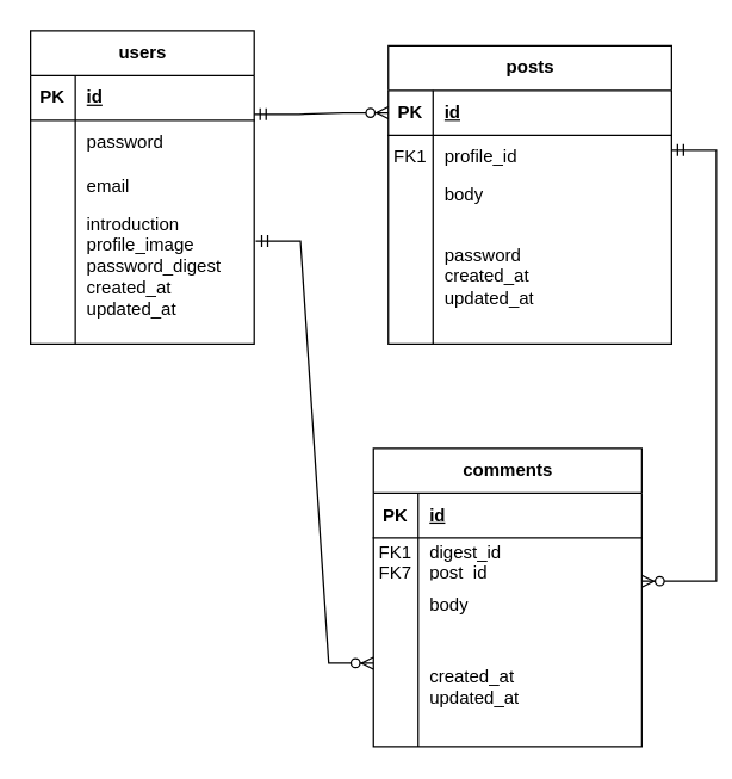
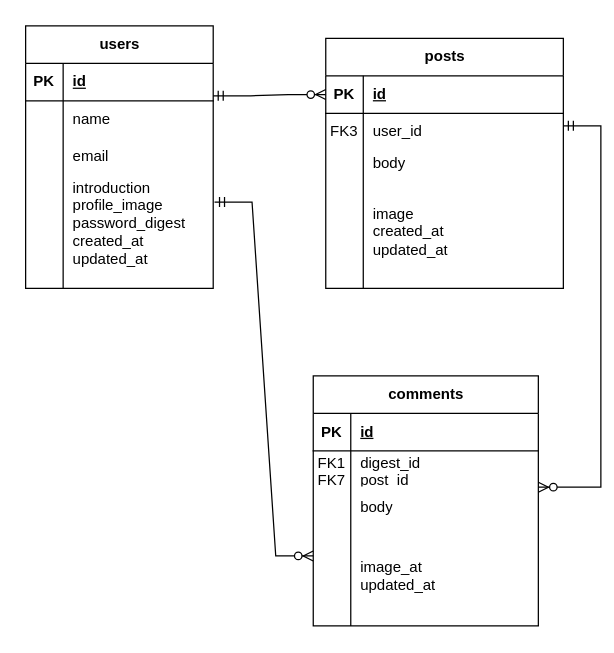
  <mxCell id="0" />
  <mxCell id="1" parent="0" />
  <mxCell id="2" value="users" style="shape=table;startSize=30;container=1;collapsible=1;childLayout=tableLayout;fixedRows=1;rowLines=0;fontStyle=1;align=center;resizeLast=1;html=1;" vertex="1" parent="1"><mxGeometry x="20" y="20" width="150" height="210" as="geometry" /></mxCell>
  <mxCell id="3" value="" style="shape=tableRow;horizontal=0;startSize=0;swimlaneHead=0;swimlaneBody=0;fillColor=none;collapsible=0;dropTarget=0;points=[[0,0.5],[1,0.5]];portConstraint=eastwest;top=0;left=0;right=0;bottom=1;" vertex="1" parent="2"><mxGeometry y="30" width="150" height="30" as="geometry" /></mxCell>
  <mxCell id="4" value="PK" style="shape=partialRectangle;connectable=0;fillColor=none;top=0;left=0;bottom=0;right=0;fontStyle=1;overflow=hidden;whiteSpace=wrap;html=1;" vertex="1" parent="3"><mxGeometry width="30" height="30" as="geometry"><mxRectangle width="30" height="30" as="alternateBounds" /></mxGeometry></mxCell>
  <mxCell id="5" value="id" style="shape=partialRectangle;connectable=0;fillColor=none;top=0;left=0;bottom=0;right=0;align=left;spacingLeft=6;fontStyle=5;overflow=hidden;whiteSpace=wrap;html=1;" vertex="1" parent="3"><mxGeometry x="30" width="120" height="30" as="geometry"><mxRectangle width="120" height="30" as="alternateBounds" /></mxGeometry></mxCell>
  <mxCell id="6" value="" style="shape=tableRow;horizontal=0;startSize=0;swimlaneHead=0;swimlaneBody=0;fillColor=none;collapsible=0;dropTarget=0;points=[[0,0.5],[1,0.5]];portConstraint=eastwest;top=0;left=0;right=0;bottom=0;" vertex="1" parent="2"><mxGeometry y="60" width="150" height="30" as="geometry" /></mxCell>
  <mxCell id="7" value="" style="shape=partialRectangle;connectable=0;fillColor=none;top=0;left=0;bottom=0;right=0;editable=1;overflow=hidden;whiteSpace=wrap;html=1;" vertex="1" parent="6"><mxGeometry width="30" height="30" as="geometry"><mxRectangle width="30" height="30" as="alternateBounds" /></mxGeometry></mxCell>
- <mxCell id="8" value="password" style="shape=partialRectangle;connectable=0;fillColor=none;top=0;left=0;bottom=0;right=0;align=left;spacingLeft=6;overflow=hidden;whiteSpace=wrap;html=1;" vertex="1" parent="6"><mxGeometry x="30" width="120" height="30" as="geometry"><mxRectangle width="120" height="30" as="alternateBounds" /></mxGeometry></mxCell>
+ <mxCell id="8" value="name" style="shape=partialRectangle;connectable=0;fillColor=none;top=0;left=0;bottom=0;right=0;align=left;spacingLeft=6;overflow=hidden;whiteSpace=wrap;html=1;" vertex="1" parent="6"><mxGeometry x="30" width="120" height="30" as="geometry"><mxRectangle width="120" height="30" as="alternateBounds" /></mxGeometry></mxCell>
  <mxCell id="9" value="" style="shape=tableRow;horizontal=0;startSize=0;swimlaneHead=0;swimlaneBody=0;fillColor=none;collapsible=0;dropTarget=0;points=[[0,0.5],[1,0.5]];portConstraint=eastwest;top=0;left=0;right=0;bottom=0;" vertex="1" parent="2"><mxGeometry y="90" width="150" height="30" as="geometry" /></mxCell>
  <mxCell id="10" value="" style="shape=partialRectangle;connectable=0;fillColor=none;top=0;left=0;bottom=0;right=0;editable=1;overflow=hidden;whiteSpace=wrap;html=1;" vertex="1" parent="9"><mxGeometry width="30" height="30" as="geometry"><mxRectangle width="30" height="30" as="alternateBounds" /></mxGeometry></mxCell>
  <mxCell id="11" value="email" style="shape=partialRectangle;connectable=0;fillColor=none;top=0;left=0;bottom=0;right=0;align=left;spacingLeft=6;overflow=hidden;whiteSpace=wrap;html=1;" vertex="1" parent="9"><mxGeometry x="30" width="120" height="30" as="geometry"><mxRectangle width="120" height="30" as="alternateBounds" /></mxGeometry></mxCell>
  <mxCell id="12" value="" style="shape=tableRow;horizontal=0;startSize=0;swimlaneHead=0;swimlaneBody=0;fillColor=none;collapsible=0;dropTarget=0;points=[[0,0.5],[1,0.5]];portConstraint=eastwest;top=0;left=0;right=0;bottom=0;" vertex="1" parent="2"><mxGeometry y="120" width="150" height="90" as="geometry" /></mxCell>
  <mxCell id="13" value="" style="shape=partialRectangle;connectable=0;fillColor=none;top=0;left=0;bottom=0;right=0;editable=1;overflow=hidden;whiteSpace=wrap;html=1;" vertex="1" parent="12"><mxGeometry width="30" height="90" as="geometry"><mxRectangle width="30" height="90" as="alternateBounds" /></mxGeometry></mxCell>
  <mxCell id="14" value="introduction&lt;div&gt;profile_image&lt;/div&gt;&lt;div&gt;password_digest&lt;/div&gt;&lt;div&gt;created_at&lt;/div&gt;&lt;div&gt;updated_at&lt;/div&gt;&lt;div&gt;&lt;br&gt;&lt;/div&gt;" style="shape=partialRectangle;connectable=0;fillColor=none;top=0;left=0;bottom=0;right=0;align=left;spacingLeft=6;overflow=hidden;whiteSpace=wrap;html=1;" vertex="1" parent="12"><mxGeometry x="30" width="120" height="90" as="geometry"><mxRectangle width="120" height="90" as="alternateBounds" /></mxGeometry></mxCell>
  <mxCell id="15" value="posts" style="shape=table;startSize=30;container=1;collapsible=1;childLayout=tableLayout;fixedRows=1;rowLines=0;fontStyle=1;align=center;resizeLast=1;html=1;" vertex="1" parent="1"><mxGeometry y="30" width="190" height="200" as="geometry" x="260" /></mxCell>
  <mxCell id="16" value="" style="shape=tableRow;horizontal=0;startSize=0;swimlaneHead=0;swimlaneBody=0;fillColor=none;collapsible=0;dropTarget=0;points=[[0,0.5],[1,0.5]];portConstraint=eastwest;top=0;left=0;right=0;bottom=1;" vertex="1" parent="15"><mxGeometry y="30" width="190" height="30" as="geometry" /></mxCell>
  <mxCell id="17" value="PK" style="shape=partialRectangle;connectable=0;fillColor=none;top=0;left=0;bottom=0;right=0;fontStyle=1;overflow=hidden;whiteSpace=wrap;html=1;" vertex="1" parent="16"><mxGeometry width="30" height="30" as="geometry"><mxRectangle width="30" height="30" as="alternateBounds" /></mxGeometry></mxCell>
  <mxCell id="18" value="id" style="shape=partialRectangle;connectable=0;fillColor=none;top=0;left=0;bottom=0;right=0;align=left;spacingLeft=6;fontStyle=5;overflow=hidden;whiteSpace=wrap;html=1;" vertex="1" parent="16"><mxGeometry x="30" width="160" height="30" as="geometry"><mxRectangle width="160" height="30" as="alternateBounds" /></mxGeometry></mxCell>
  <mxCell id="19" value="" style="shape=tableRow;horizontal=0;startSize=0;swimlaneHead=0;swimlaneBody=0;fillColor=none;collapsible=0;dropTarget=0;points=[[0,0.5],[1,0.5]];portConstraint=eastwest;top=0;left=0;right=0;bottom=0;" vertex="1" parent="15"><mxGeometry y="60" width="190" height="30" as="geometry" /></mxCell>
- <mxCell id="20" value="FK1" style="shape=partialRectangle;connectable=0;fillColor=none;top=0;left=0;bottom=0;right=0;editable=1;overflow=hidden;whiteSpace=wrap;html=1;" vertex="1" parent="19"><mxGeometry width="30" height="30" as="geometry"><mxRectangle width="30" height="30" as="alternateBounds" /></mxGeometry></mxCell>
- <mxCell id="21" value="profile_id" style="shape=partialRectangle;connectable=0;fillColor=none;top=0;left=0;bottom=0;right=0;align=left;spacingLeft=6;overflow=hidden;whiteSpace=wrap;html=1;" vertex="1" parent="19"><mxGeometry x="30" width="160" height="30" as="geometry"><mxRectangle width="160" height="30" as="alternateBounds" /></mxGeometry></mxCell>
+ <mxCell id="20" value="FK3" style="shape=partialRectangle;connectable=0;fillColor=none;top=0;left=0;bottom=0;right=0;editable=1;overflow=hidden;whiteSpace=wrap;html=1;" vertex="1" parent="19"><mxGeometry width="30" height="30" as="geometry"><mxRectangle width="30" height="30" as="alternateBounds" /></mxGeometry></mxCell>
+ <mxCell id="21" value="user_id" style="shape=partialRectangle;connectable=0;fillColor=none;top=0;left=0;bottom=0;right=0;align=left;spacingLeft=6;overflow=hidden;whiteSpace=wrap;html=1;" vertex="1" parent="19"><mxGeometry x="30" width="160" height="30" as="geometry"><mxRectangle width="160" height="30" as="alternateBounds" /></mxGeometry></mxCell>
  <mxCell id="22" value="" style="shape=tableRow;horizontal=0;startSize=0;swimlaneHead=0;swimlaneBody=0;fillColor=none;collapsible=0;dropTarget=0;points=[[0,0.5],[1,0.5]];portConstraint=eastwest;top=0;left=0;right=0;bottom=0;" vertex="1" parent="15"><mxGeometry y="90" width="190" height="20" as="geometry" /></mxCell>
  <mxCell id="23" value="" style="shape=partialRectangle;connectable=0;fillColor=none;top=0;left=0;bottom=0;right=0;editable=1;overflow=hidden;whiteSpace=wrap;html=1;" vertex="1" parent="22"><mxGeometry width="30" height="20" as="geometry"><mxRectangle width="30" height="20" as="alternateBounds" /></mxGeometry></mxCell>
  <mxCell id="24" value="body" style="shape=partialRectangle;connectable=0;fillColor=none;top=0;left=0;bottom=0;right=0;align=left;spacingLeft=6;overflow=hidden;whiteSpace=wrap;html=1;" vertex="1" parent="22"><mxGeometry x="30" width="160" height="20" as="geometry"><mxRectangle width="160" height="20" as="alternateBounds" /></mxGeometry></mxCell>
  <mxCell id="25" value="" style="shape=tableRow;horizontal=0;startSize=0;swimlaneHead=0;swimlaneBody=0;fillColor=none;collapsible=0;dropTarget=0;points=[[0,0.5],[1,0.5]];portConstraint=eastwest;top=0;left=0;right=0;bottom=0;" vertex="1" parent="15"><mxGeometry y="110" width="190" height="90" as="geometry" /></mxCell>
  <mxCell id="26" value="" style="shape=partialRectangle;connectable=0;fillColor=none;top=0;left=0;bottom=0;right=0;editable=1;overflow=hidden;whiteSpace=wrap;html=1;" vertex="1" parent="25"><mxGeometry width="30" height="90" as="geometry"><mxRectangle width="30" height="90" as="alternateBounds" /></mxGeometry></mxCell>
- <mxCell id="27" value="password&lt;div&gt;created_at&lt;/div&gt;&lt;div&gt;updated_at&lt;/div&gt;" style="shape=partialRectangle;connectable=0;fillColor=none;top=0;left=0;bottom=0;right=0;align=left;spacingLeft=6;overflow=hidden;whiteSpace=wrap;html=1;" vertex="1" parent="25"><mxGeometry x="30" width="160" height="90" as="geometry"><mxRectangle width="160" height="90" as="alternateBounds" /></mxGeometry></mxCell>
+ <mxCell id="27" value="image&lt;div&gt;created_at&lt;/div&gt;&lt;div&gt;updated_at&lt;/div&gt;" style="shape=partialRectangle;connectable=0;fillColor=none;top=0;left=0;bottom=0;right=0;align=left;spacingLeft=6;overflow=hidden;whiteSpace=wrap;html=1;" vertex="1" parent="25"><mxGeometry x="30" width="160" height="90" as="geometry"><mxRectangle width="160" height="90" as="alternateBounds" /></mxGeometry></mxCell>
  <mxCell id="28" value="" style="edgeStyle=entityRelationEdgeStyle;fontSize=12;html=1;endArrow=ERzeroToMany;startArrow=ERmandOne;rounded=0;entryX=0;entryY=0.5;entryDx=0;entryDy=0;exitX=1;exitY=0.867;exitDx=0;exitDy=0;exitPerimeter=0;" edge="1" parent="1" source="3" target="16"><mxGeometry width="100" height="100" relative="1" as="geometry"><mxPoint x="180" y="75" as="sourcePoint" /><mxPoint x="260" y="75" as="targetPoint" /><Array as="points"><mxPoint x="220" y="135" /></Array></mxGeometry></mxCell>
  <mxCell id="29" value="" style="edgeStyle=entityRelationEdgeStyle;fontSize=12;html=1;endArrow=ERzeroToMany;startArrow=ERmandOne;rounded=0;entryX=0;entryY=0.3;entryDx=0;entryDy=0;entryPerimeter=0;exitX=1.007;exitY=0.233;exitDx=0;exitDy=0;exitPerimeter=0;" edge="1" parent="1" source="12" target="40"><mxGeometry width="100" height="100" relative="1" as="geometry"><mxPoint x="100" y="240" as="sourcePoint" /><mxPoint x="240" y="440" as="targetPoint" /></mxGeometry></mxCell>
  <mxCell id="30" value="comments" style="shape=table;startSize=30;container=1;collapsible=1;childLayout=tableLayout;fixedRows=1;rowLines=0;fontStyle=1;align=center;resizeLast=1;html=1;" vertex="1" parent="1"><mxGeometry x="250" y="300" width="180" height="200" as="geometry" /></mxCell>
  <mxCell id="31" value="" style="shape=tableRow;horizontal=0;startSize=0;swimlaneHead=0;swimlaneBody=0;fillColor=none;collapsible=0;dropTarget=0;points=[[0,0.5],[1,0.5]];portConstraint=eastwest;top=0;left=0;right=0;bottom=1;" vertex="1" parent="30"><mxGeometry y="30" width="180" height="30" as="geometry" /></mxCell>
  <mxCell id="32" value="PK" style="shape=partialRectangle;connectable=0;fillColor=none;top=0;left=0;bottom=0;right=0;fontStyle=1;overflow=hidden;whiteSpace=wrap;html=1;" vertex="1" parent="31"><mxGeometry width="30" height="30" as="geometry"><mxRectangle width="30" height="30" as="alternateBounds" /></mxGeometry></mxCell>
  <mxCell id="33" value="id" style="shape=partialRectangle;connectable=0;fillColor=none;top=0;left=0;bottom=0;right=0;align=left;spacingLeft=6;fontStyle=5;overflow=hidden;whiteSpace=wrap;html=1;" vertex="1" parent="31"><mxGeometry x="30" width="150" height="30" as="geometry"><mxRectangle width="150" height="30" as="alternateBounds" /></mxGeometry></mxCell>
  <mxCell id="34" value="" style="shape=tableRow;horizontal=0;startSize=0;swimlaneHead=0;swimlaneBody=0;fillColor=none;collapsible=0;dropTarget=0;points=[[0,0.5],[1,0.5]];portConstraint=eastwest;top=0;left=0;right=0;bottom=0;" vertex="1" parent="30"><mxGeometry y="60" width="180" height="30" as="geometry" /></mxCell>
  <mxCell id="35" value="FK1&lt;div&gt;FK7&lt;/div&gt;" style="shape=partialRectangle;connectable=0;fillColor=none;top=0;left=0;bottom=0;right=0;editable=1;overflow=hidden;whiteSpace=wrap;html=1;" vertex="1" parent="34"><mxGeometry width="30" height="30" as="geometry"><mxRectangle width="30" height="30" as="alternateBounds" /></mxGeometry></mxCell>
  <mxCell id="36" value="&lt;div&gt;digest_id&lt;/div&gt;&lt;div&gt;post_id&lt;/div&gt;" style="shape=partialRectangle;connectable=0;fillColor=none;top=0;left=0;bottom=0;right=0;align=left;spacingLeft=6;overflow=hidden;whiteSpace=wrap;html=1;" vertex="1" parent="34"><mxGeometry x="30" width="150" height="30" as="geometry"><mxRectangle width="150" height="30" as="alternateBounds" /></mxGeometry></mxCell>
  <mxCell id="37" value="" style="shape=tableRow;horizontal=0;startSize=0;swimlaneHead=0;swimlaneBody=0;fillColor=none;collapsible=0;dropTarget=0;points=[[0,0.5],[1,0.5]];portConstraint=eastwest;top=0;left=0;right=0;bottom=0;" vertex="1" parent="30"><mxGeometry y="90" width="180" height="30" as="geometry" /></mxCell>
  <mxCell id="38" value="" style="shape=partialRectangle;connectable=0;fillColor=none;top=0;left=0;bottom=0;right=0;editable=1;overflow=hidden;whiteSpace=wrap;html=1;" vertex="1" parent="37"><mxGeometry width="30" height="30" as="geometry"><mxRectangle width="30" height="30" as="alternateBounds" /></mxGeometry></mxCell>
  <mxCell id="39" value="body" style="shape=partialRectangle;connectable=0;fillColor=none;top=0;left=0;bottom=0;right=0;align=left;spacingLeft=6;overflow=hidden;whiteSpace=wrap;html=1;" vertex="1" parent="37"><mxGeometry x="30" width="150" height="30" as="geometry"><mxRectangle width="150" height="30" as="alternateBounds" /></mxGeometry></mxCell>
  <mxCell id="40" value="" style="shape=tableRow;horizontal=0;startSize=0;swimlaneHead=0;swimlaneBody=0;fillColor=none;collapsible=0;dropTarget=0;points=[[0,0.5],[1,0.5]];portConstraint=eastwest;top=0;left=0;right=0;bottom=0;" vertex="1" parent="30"><mxGeometry y="120" width="180" height="80" as="geometry" /></mxCell>
  <mxCell id="41" value="" style="shape=partialRectangle;connectable=0;fillColor=none;top=0;left=0;bottom=0;right=0;editable=1;overflow=hidden;whiteSpace=wrap;html=1;" vertex="1" parent="40"><mxGeometry width="30" height="80" as="geometry"><mxRectangle width="30" height="80" as="alternateBounds" /></mxGeometry></mxCell>
- <mxCell id="42" value="&lt;div&gt;created_at&lt;div&gt;updated_at&lt;/div&gt;&lt;/div&gt;" style="shape=partialRectangle;connectable=0;fillColor=none;top=0;left=0;bottom=0;right=0;align=left;spacingLeft=6;overflow=hidden;whiteSpace=wrap;html=1;" vertex="1" parent="40"><mxGeometry x="30" width="150" height="80" as="geometry"><mxRectangle width="150" height="80" as="alternateBounds" /></mxGeometry></mxCell>
+ <mxCell id="42" value="&lt;div&gt;image_at&lt;div&gt;updated_at&lt;/div&gt;&lt;/div&gt;" style="shape=partialRectangle;connectable=0;fillColor=none;top=0;left=0;bottom=0;right=0;align=left;spacingLeft=6;overflow=hidden;whiteSpace=wrap;html=1;" vertex="1" parent="40"><mxGeometry x="30" width="150" height="80" as="geometry"><mxRectangle width="150" height="80" as="alternateBounds" /></mxGeometry></mxCell>
  <mxCell id="43" value="" style="edgeStyle=entityRelationEdgeStyle;fontSize=12;html=1;endArrow=ERzeroToMany;startArrow=ERmandOne;rounded=0;entryX=1;entryY=-0.033;entryDx=0;entryDy=0;entryPerimeter=0;" edge="1" parent="1" target="37"><mxGeometry width="100" height="100" relative="1" as="geometry"><mxPoint x="450" y="100" as="sourcePoint" /><mxPoint x="490" y="390" as="targetPoint" /></mxGeometry></mxCell>
